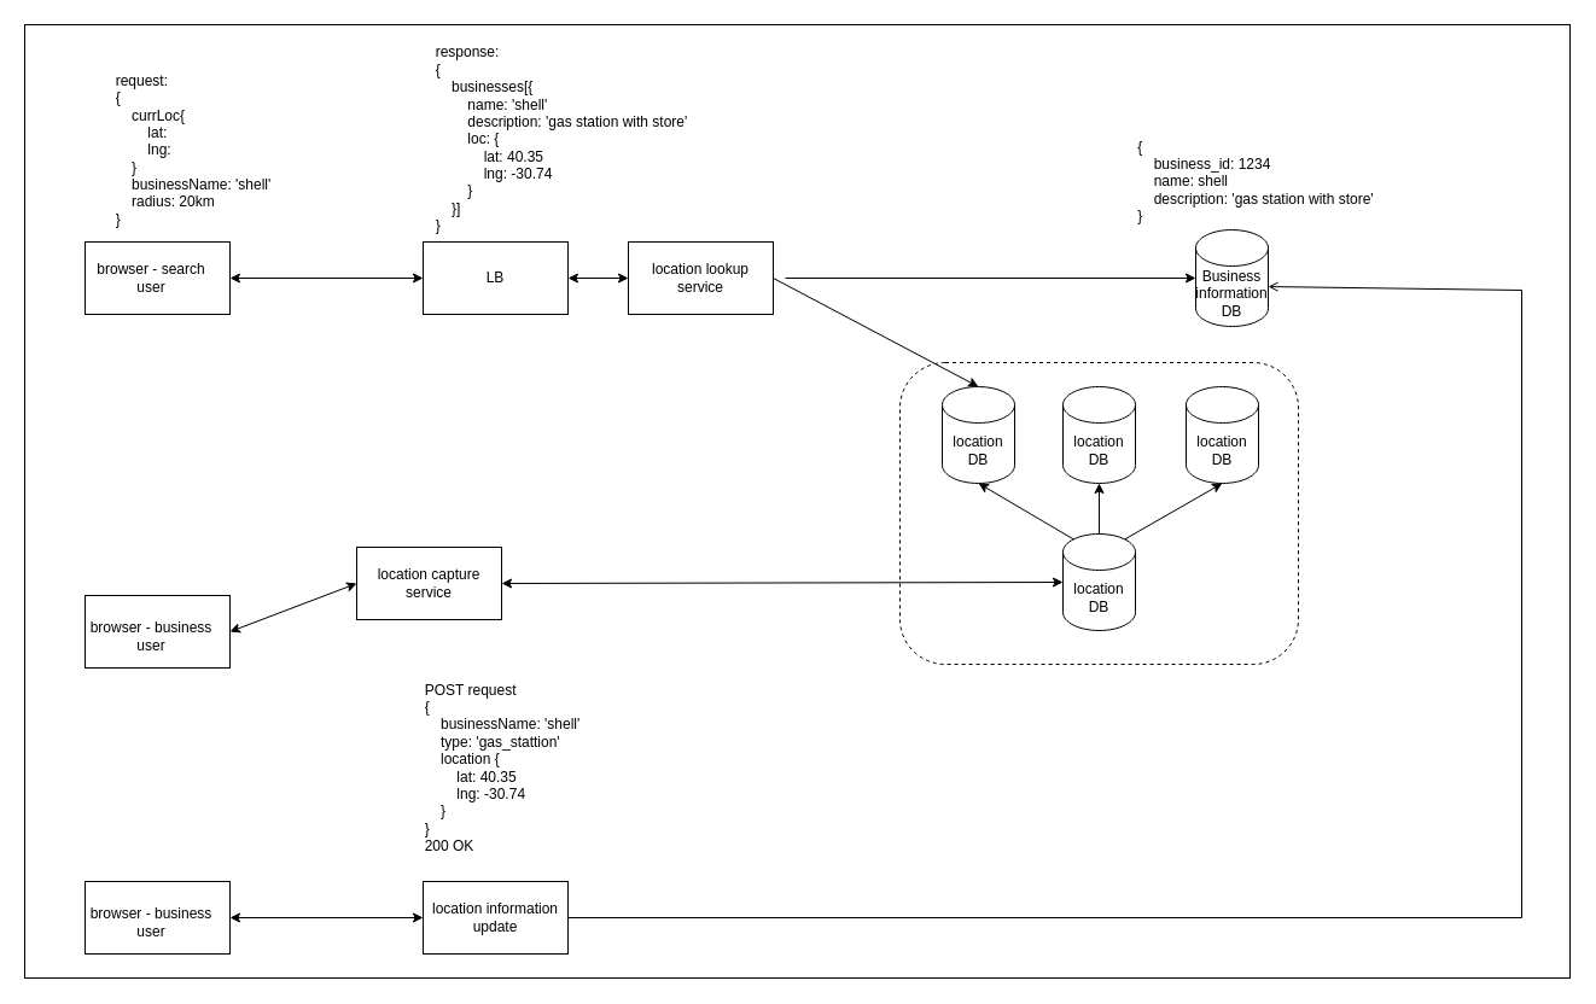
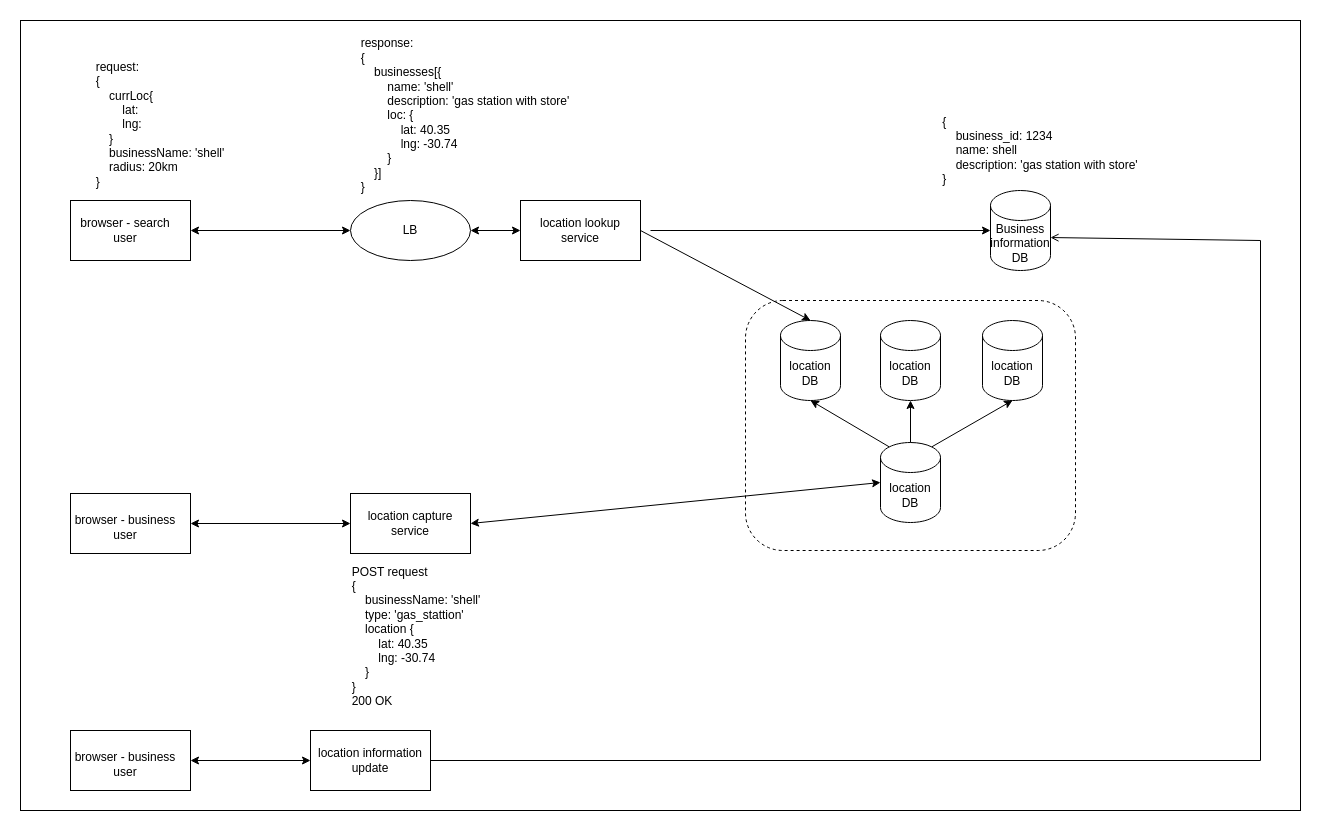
  <mxCell id="0" />
  <mxCell id="1" parent="0" />
  <mxCell id="2" value="" style="rounded=0;whiteSpace=wrap;html=1;" vertex="1" parent="1"><mxGeometry x="20" y="20" width="1280" height="790" as="geometry" /></mxCell>
  <mxCell id="3" value="" style="rounded=1;whiteSpace=wrap;html=1;dashed=1;" vertex="1" parent="1"><mxGeometry x="745" y="300" width="330" height="250" as="geometry" /></mxCell>
  <mxCell id="4" value="" style="rounded=0;whiteSpace=wrap;html=1;" vertex="1" parent="1"><mxGeometry x="70" y="200" width="120" height="60" as="geometry" /></mxCell>
- <mxCell id="5" value="LB" style="rounded=0;whiteSpace=wrap;html=1;" vertex="1" parent="1"><mxGeometry x="350" y="200" width="120" height="60" as="geometry" /></mxCell>
+ <mxCell id="5" value="LB" style="ellipse;whiteSpace=wrap;html=1;" vertex="1" parent="1"><mxGeometry x="350" y="200" width="120" height="60" as="geometry" /></mxCell>
  <mxCell id="6" value="location lookup service" style="rounded=0;whiteSpace=wrap;html=1;" vertex="1" parent="1"><mxGeometry x="520" y="200" width="120" height="60" as="geometry" /></mxCell>
  <mxCell id="7" value="" style="rounded=0;whiteSpace=wrap;html=1;" vertex="1" parent="1"><mxGeometry x="70" y="493" width="120" height="60" as="geometry" /></mxCell>
- <mxCell id="8" value="location capture service" style="rounded=0;whiteSpace=wrap;html=1;" vertex="1" parent="1"><mxGeometry x="295" y="453" width="120" height="60" as="geometry" /></mxCell>
+ <mxCell id="8" value="location capture service" style="rounded=0;whiteSpace=wrap;html=1;" vertex="1" parent="1"><mxGeometry x="350" y="493" width="120" height="60" as="geometry" /></mxCell>
  <mxCell id="9" value="browser - search user" style="text;html=1;align=center;verticalAlign=middle;whiteSpace=wrap;rounded=0;" vertex="1" parent="1"><mxGeometry x="70" y="215" width="110" height="30" as="geometry" /></mxCell>
  <mxCell id="10" value="browser - business user" style="text;html=1;align=center;verticalAlign=middle;whiteSpace=wrap;rounded=0;" vertex="1" parent="1"><mxGeometry x="70" y="512" width="110" height="30" as="geometry" /></mxCell>
  <mxCell id="11" value="&lt;div style=&quot;text-align: left;&quot;&gt;&lt;span style=&quot;background-color: initial;&quot;&gt;POST request&lt;/span&gt;&lt;/div&gt;&lt;div style=&quot;text-align: left;&quot;&gt;&lt;span style=&quot;background-color: initial;&quot;&gt;{&lt;/span&gt;&lt;/div&gt;&lt;div style=&quot;text-align: left;&quot;&gt;&amp;nbsp; &amp;nbsp; businessName: 'shell'&lt;/div&gt;&lt;div style=&quot;text-align: left;&quot;&gt;&amp;nbsp; &amp;nbsp; type: 'gas_stattion'&lt;/div&gt;&lt;div style=&quot;text-align: left;&quot;&gt;&amp;nbsp; &amp;nbsp; location {&lt;/div&gt;&lt;div style=&quot;text-align: left;&quot;&gt;&amp;nbsp; &amp;nbsp; &amp;nbsp; &amp;nbsp; lat: 40.35&lt;/div&gt;&lt;div style=&quot;text-align: left;&quot;&gt;&amp;nbsp; &amp;nbsp; &amp;nbsp; &amp;nbsp; lng: -30.74&lt;/div&gt;&lt;div style=&quot;text-align: left;&quot;&gt;&amp;nbsp; &amp;nbsp; }&lt;/div&gt;&lt;div style=&quot;text-align: left;&quot;&gt;}&lt;/div&gt;&lt;div style=&quot;text-align: left;&quot;&gt;200 OK&lt;/div&gt;" style="text;html=1;align=center;verticalAlign=middle;whiteSpace=wrap;rounded=0;" vertex="1" parent="1"><mxGeometry x="311" y="562" width="210" height="148" as="geometry" /></mxCell>
  <mxCell id="12" value="&lt;div style=&quot;text-align: left;&quot;&gt;&lt;span style=&quot;background-color: initial;&quot;&gt;request:&lt;/span&gt;&lt;/div&gt;&lt;div style=&quot;text-align: left;&quot;&gt;&lt;span style=&quot;background-color: initial;&quot;&gt;{&lt;/span&gt;&lt;/div&gt;&lt;div style=&quot;text-align: left;&quot;&gt;&lt;span style=&quot;background-color: initial;&quot;&gt;&amp;nbsp; &amp;nbsp;&amp;nbsp;&lt;/span&gt;&lt;span style=&quot;background-color: initial;&quot;&gt;currLoc{&lt;/span&gt;&lt;/div&gt;&lt;div style=&quot;text-align: left;&quot;&gt;&amp;nbsp; &amp;nbsp; &amp;nbsp; &amp;nbsp; lat:&amp;nbsp;&lt;/div&gt;&lt;div style=&quot;text-align: left;&quot;&gt;&amp;nbsp; &amp;nbsp; &amp;nbsp; &amp;nbsp; lng:&amp;nbsp;&lt;/div&gt;&lt;div style=&quot;text-align: left;&quot;&gt;&amp;nbsp; &amp;nbsp; }&lt;/div&gt;&lt;div style=&quot;text-align: left;&quot;&gt;&amp;nbsp; &amp;nbsp; businessName: 'shell'&lt;/div&gt;&lt;div style=&quot;text-align: left;&quot;&gt;&amp;nbsp; &amp;nbsp; radius: 20km&lt;/div&gt;&lt;div style=&quot;text-align: left;&quot;&gt;}&lt;/div&gt;" style="text;html=1;align=center;verticalAlign=middle;whiteSpace=wrap;rounded=0;" vertex="1" parent="1"><mxGeometry x="70" y="59" width="180" height="130" as="geometry" /></mxCell>
  <mxCell id="13" value="&lt;div style=&quot;text-align: left;&quot;&gt;&lt;span style=&quot;background-color: initial;&quot;&gt;response:&lt;/span&gt;&lt;/div&gt;&lt;div style=&quot;text-align: left;&quot;&gt;&lt;span style=&quot;background-color: initial;&quot;&gt;{&lt;/span&gt;&lt;/div&gt;&lt;div style=&quot;text-align: left;&quot;&gt;&lt;span style=&quot;background-color: initial;&quot;&gt;&amp;nbsp; &amp;nbsp;&amp;nbsp;&lt;/span&gt;&lt;span style=&quot;background-color: initial;&quot;&gt;businesses[{&lt;/span&gt;&lt;/div&gt;&lt;div style=&quot;text-align: left;&quot;&gt;&lt;span style=&quot;background-color: initial;&quot;&gt;&amp;nbsp; &amp;nbsp; &amp;nbsp; &amp;nbsp; name: 'shell'&lt;/span&gt;&lt;/div&gt;&lt;div style=&quot;text-align: left;&quot;&gt;&lt;span style=&quot;background-color: initial;&quot;&gt;&amp;nbsp; &amp;nbsp; &amp;nbsp; &amp;nbsp; description: 'gas station with store'&lt;/span&gt;&lt;/div&gt;&lt;div style=&quot;text-align: left;&quot;&gt;&lt;span style=&quot;background-color: initial;&quot;&gt;&amp;nbsp; &amp;nbsp; &amp;nbsp; &amp;nbsp; loc: {&lt;/span&gt;&lt;/div&gt;&lt;div style=&quot;text-align: left;&quot;&gt;&amp;nbsp; &amp;nbsp; &amp;nbsp; &amp;nbsp; &amp;nbsp; &amp;nbsp; lat: 40.35&lt;/div&gt;&lt;div style=&quot;text-align: left;&quot;&gt;&amp;nbsp; &amp;nbsp; &amp;nbsp; &amp;nbsp; &amp;nbsp; &amp;nbsp; lng: -30.74&lt;/div&gt;&lt;div style=&quot;text-align: left;&quot;&gt;&amp;nbsp; &amp;nbsp; &amp;nbsp; &amp;nbsp; }&amp;nbsp;&lt;/div&gt;&lt;div style=&quot;text-align: left;&quot;&gt;&amp;nbsp; &amp;nbsp; }]&lt;/div&gt;&lt;div style=&quot;text-align: left;&quot;&gt;&lt;span style=&quot;background-color: initial;&quot;&gt;}&lt;/span&gt;&lt;br&gt;&lt;/div&gt;" style="text;html=1;align=center;verticalAlign=middle;whiteSpace=wrap;rounded=0;" vertex="1" parent="1"><mxGeometry x="350" y="50" width="230" height="130" as="geometry" /></mxCell>
  <mxCell id="14" value="location DB" style="shape=cylinder3;whiteSpace=wrap;html=1;boundedLbl=1;backgroundOutline=1;size=15;" vertex="1" parent="1"><mxGeometry x="880" y="442" width="60" height="80" as="geometry" /></mxCell>
  <mxCell id="15" value="Business information DB" style="shape=cylinder3;whiteSpace=wrap;html=1;boundedLbl=1;backgroundOutline=1;size=15;" vertex="1" parent="1"><mxGeometry x="990" y="190" width="60" height="80" as="geometry" /></mxCell>
  <mxCell id="16" value="location DB" style="shape=cylinder3;whiteSpace=wrap;html=1;boundedLbl=1;backgroundOutline=1;size=15;" vertex="1" parent="1"><mxGeometry x="780" y="320" width="60" height="80" as="geometry" /></mxCell>
  <mxCell id="17" value="location DB" style="shape=cylinder3;whiteSpace=wrap;html=1;boundedLbl=1;backgroundOutline=1;size=15;" vertex="1" parent="1"><mxGeometry x="880" y="320" width="60" height="80" as="geometry" /></mxCell>
  <mxCell id="18" value="location DB" style="shape=cylinder3;whiteSpace=wrap;html=1;boundedLbl=1;backgroundOutline=1;size=15;" vertex="1" parent="1"><mxGeometry x="982" y="320" width="60" height="80" as="geometry" /></mxCell>
  <mxCell id="19" value="" style="endArrow=classic;html=1;rounded=0;exitX=0.145;exitY=0;exitDx=0;exitDy=4.35;exitPerimeter=0;entryX=0.5;entryY=1;entryDx=0;entryDy=0;entryPerimeter=0;" edge="1" parent="1" source="14" target="16"><mxGeometry width="50" height="50" relative="1" as="geometry"><mxPoint x="380" y="390" as="sourcePoint" /><mxPoint x="430" y="340" as="targetPoint" /></mxGeometry></mxCell>
  <mxCell id="20" value="" style="endArrow=classic;html=1;rounded=0;exitX=0.5;exitY=0;exitDx=0;exitDy=0;exitPerimeter=0;entryX=0.5;entryY=1;entryDx=0;entryDy=0;entryPerimeter=0;" edge="1" parent="1" source="14" target="17"><mxGeometry width="50" height="50" relative="1" as="geometry"><mxPoint x="899" y="456" as="sourcePoint" /><mxPoint x="820" y="410" as="targetPoint" /></mxGeometry></mxCell>
  <mxCell id="21" value="" style="endArrow=classic;html=1;rounded=0;exitX=0.855;exitY=0;exitDx=0;exitDy=4.35;exitPerimeter=0;entryX=0.5;entryY=1;entryDx=0;entryDy=0;entryPerimeter=0;" edge="1" parent="1" source="14" target="18"><mxGeometry width="50" height="50" relative="1" as="geometry"><mxPoint x="909" y="466" as="sourcePoint" /><mxPoint x="830" y="420" as="targetPoint" /></mxGeometry></mxCell>
  <mxCell id="22" value="" style="endArrow=classic;html=1;rounded=0;entryX=0.5;entryY=0;entryDx=0;entryDy=0;entryPerimeter=0;exitX=1;exitY=0.5;exitDx=0;exitDy=0;" edge="1" parent="1" source="6" target="16"><mxGeometry width="50" height="50" relative="1" as="geometry"><mxPoint x="380" y="390" as="sourcePoint" /><mxPoint x="430" y="340" as="targetPoint" /></mxGeometry></mxCell>
  <mxCell id="23" value="" style="endArrow=classic;startArrow=classic;html=1;rounded=0;entryX=0;entryY=0.5;entryDx=0;entryDy=0;entryPerimeter=0;exitX=1;exitY=0.5;exitDx=0;exitDy=0;" edge="1" parent="1" source="8" target="14"><mxGeometry width="50" height="50" relative="1" as="geometry"><mxPoint x="380" y="390" as="sourcePoint" /><mxPoint x="430" y="340" as="targetPoint" /></mxGeometry></mxCell>
  <mxCell id="24" value="" style="endArrow=classic;startArrow=classic;html=1;rounded=0;exitX=1;exitY=0.5;exitDx=0;exitDy=0;entryX=0;entryY=0.5;entryDx=0;entryDy=0;" edge="1" parent="1" source="4" target="5"><mxGeometry width="50" height="50" relative="1" as="geometry"><mxPoint x="380" y="390" as="sourcePoint" /><mxPoint x="430" y="340" as="targetPoint" /></mxGeometry></mxCell>
  <mxCell id="25" value="" style="endArrow=classic;startArrow=classic;html=1;rounded=0;exitX=1;exitY=0.5;exitDx=0;exitDy=0;entryX=0;entryY=0.5;entryDx=0;entryDy=0;" edge="1" parent="1" source="7" target="8"><mxGeometry width="50" height="50" relative="1" as="geometry"><mxPoint x="380" y="390" as="sourcePoint" /><mxPoint x="430" y="340" as="targetPoint" /></mxGeometry></mxCell>
  <mxCell id="26" value="" style="endArrow=classic;startArrow=classic;html=1;rounded=0;entryX=0;entryY=0.5;entryDx=0;entryDy=0;exitX=1;exitY=0.5;exitDx=0;exitDy=0;" edge="1" parent="1" source="5" target="6"><mxGeometry width="50" height="50" relative="1" as="geometry"><mxPoint x="380" y="390" as="sourcePoint" /><mxPoint x="430" y="340" as="targetPoint" /></mxGeometry></mxCell>
  <mxCell id="27" value="" style="endArrow=classic;html=1;rounded=0;entryX=0;entryY=0.5;entryDx=0;entryDy=0;entryPerimeter=0;" edge="1" parent="1" target="15"><mxGeometry width="50" height="50" relative="1" as="geometry"><mxPoint x="650" y="230" as="sourcePoint" /><mxPoint x="430" y="340" as="targetPoint" /></mxGeometry></mxCell>
  <mxCell id="28" value="&lt;div style=&quot;text-align: left;&quot;&gt;&lt;span style=&quot;background-color: initial;&quot;&gt;{&lt;/span&gt;&lt;br&gt;&lt;/div&gt;&lt;div style=&quot;text-align: left;&quot;&gt;&lt;span style=&quot;background-color: initial;&quot;&gt;&amp;nbsp; &amp;nbsp;&amp;nbsp;&lt;/span&gt;&lt;span style=&quot;background-color: initial;&quot;&gt;business_id: 1234&lt;/span&gt;&lt;/div&gt;&lt;div style=&quot;text-align: left;&quot;&gt;&amp;nbsp; &amp;nbsp; name: shell&lt;/div&gt;&lt;div style=&quot;text-align: left;&quot;&gt;&amp;nbsp; &amp;nbsp; description:&amp;nbsp;&lt;span style=&quot;background-color: initial;&quot;&gt;'gas station with store'&lt;/span&gt;&lt;/div&gt;&lt;div style=&quot;text-align: left;&quot;&gt;}&lt;/div&gt;" style="text;html=1;align=center;verticalAlign=middle;whiteSpace=wrap;rounded=0;" vertex="1" parent="1"><mxGeometry x="930" y="85" width="220" height="130" as="geometry" /></mxCell>
  <mxCell id="29" value="" style="rounded=0;whiteSpace=wrap;html=1;" vertex="1" parent="1"><mxGeometry x="70" y="730" width="120" height="60" as="geometry" /></mxCell>
- <mxCell id="30" value="location information update" style="rounded=0;whiteSpace=wrap;html=1;" vertex="1" parent="1"><mxGeometry x="350" y="730" width="120" height="60" as="geometry" /></mxCell>
+ <mxCell id="30" value="location information update" style="rounded=0;whiteSpace=wrap;html=1;" vertex="1" parent="1"><mxGeometry x="310" y="730" width="120" height="60" as="geometry" /></mxCell>
  <mxCell id="31" value="browser - business user" style="text;html=1;align=center;verticalAlign=middle;whiteSpace=wrap;rounded=0;" vertex="1" parent="1"><mxGeometry x="70" y="749" width="110" height="30" as="geometry" /></mxCell>
  <mxCell id="32" value="" style="endArrow=classic;startArrow=classic;html=1;rounded=0;exitX=1;exitY=0.5;exitDx=0;exitDy=0;entryX=0;entryY=0.5;entryDx=0;entryDy=0;" edge="1" parent="1" source="29" target="30"><mxGeometry width="50" height="50" relative="1" as="geometry"><mxPoint x="380" y="627" as="sourcePoint" /><mxPoint x="430" y="577" as="targetPoint" /></mxGeometry></mxCell>
  <mxCell id="33" value="" style="endArrow=open;html=1;rounded=0;entryX=1;entryY=0.588;entryDx=0;entryDy=0;entryPerimeter=0;exitX=1;exitY=0.5;exitDx=0;exitDy=0;" edge="1" parent="1" source="30" target="15"><mxGeometry width="50" height="50" relative="1" as="geometry"><mxPoint x="380" y="490" as="sourcePoint" /><mxPoint x="430" y="440" as="targetPoint" /><Array as="points"><mxPoint x="1260" y="760" /><mxPoint x="1260" y="240" /></Array></mxGeometry></mxCell>
